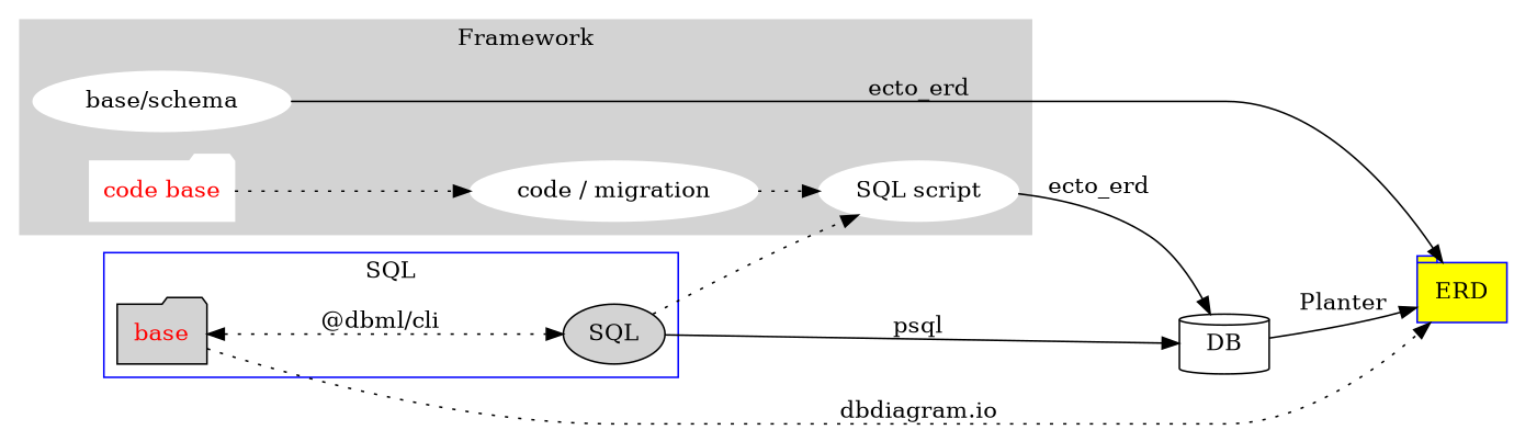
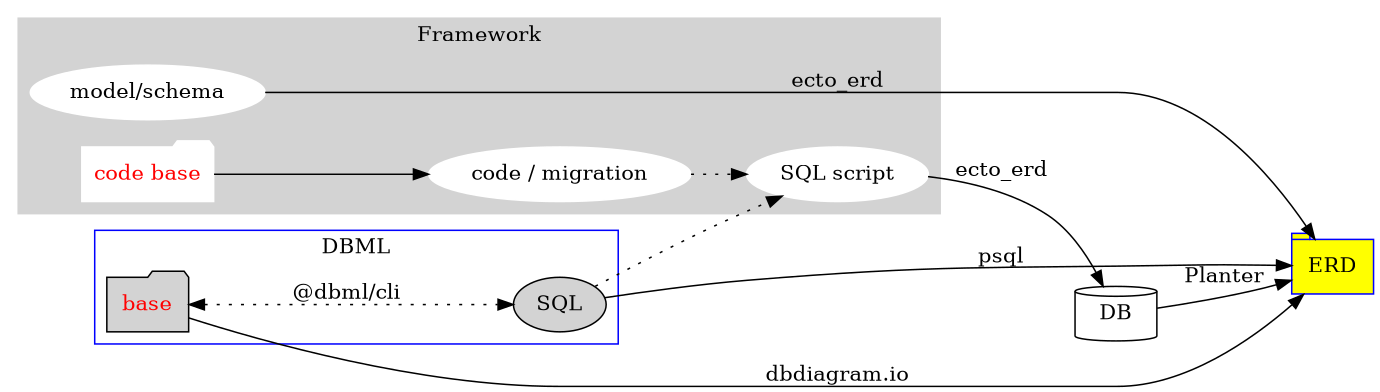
  digraph {
    rankdir=LR
    node [color=white style=filled]
    "code base" [fontcolor=red shape=folder]
    "code / migration"
-   "model/schema" [label="base/schema"]
+   "model/schema"
    "SQL script"
    n5 [fontcolor=red label=base shape=folder color=""]
    SQL [color=""]
    ERD [color=blue fillcolor=yellow shape=tab]
    DB [shape=cylinder color="" style=""]
    subgraph cluster_1 {
      color=lightgrey
      label=Framework
      style=filled
      "code base"
      "code / migration"
      "model/schema"
      "SQL script"
    }
    subgraph cluster_2 {
      color=blue
-     label=SQL
+     label=DBML
      n5
      SQL
    }
-   "code base" -> "code / migration" [style=dotted]
+   "code base" -> "code / migration" [style=solid]
    "code / migration" -> "SQL script" [style=dotted]
    "model/schema" -> ERD [label=ecto_erd]
    "SQL script" -> DB [label=ecto_erd]
    n5 -> SQL [dir=both label="@dbml/cli" style=dotted]
-   n5 -> ERD [label="dbdiagram.io" style=dotted]
+   n5 -> ERD [label="dbdiagram.io"]
    SQL -> "SQL script" [style=dotted]
-   SQL -> DB [label=psql]
+   SQL -> ERD [label=psql]
    DB -> ERD [label=Planter]
  }
